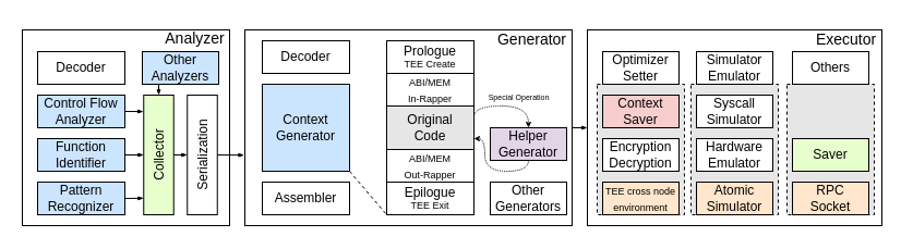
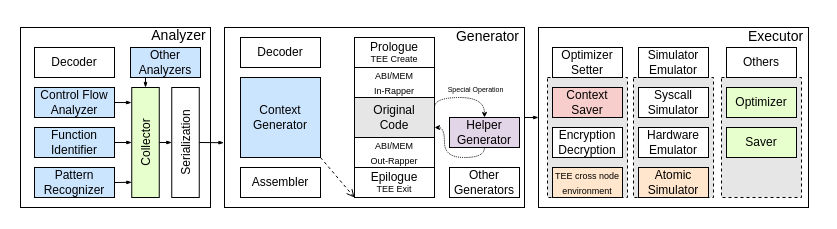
  <mxCell id="0" />
  <mxCell id="1" parent="0" />
  <mxCell id="2" value="" style="rounded=0;whiteSpace=wrap;html=1;" parent="1" vertex="1"><mxGeometry x="538" y="27" width="270" height="180" as="geometry" /></mxCell>
  <mxCell id="3" value="" style="rounded=0;whiteSpace=wrap;html=1;labelBackgroundColor=none;labelBorderColor=none;fontSize=14;fillColor=#E6E6E6;dashed=1;strokeWidth=1;" parent="1" vertex="1"><mxGeometry x="547" y="77" width="80" height="120" as="geometry" /></mxCell>
  <mxCell id="4" value="" style="rounded=0;whiteSpace=wrap;html=1;labelBackgroundColor=none;labelBorderColor=none;fontSize=14;fillColor=#E6E6E6;dashed=1;strokeWidth=1;" parent="1" vertex="1"><mxGeometry x="633" y="77" width="80" height="120" as="geometry" /></mxCell>
  <mxCell id="5" value="" style="rounded=0;whiteSpace=wrap;html=1;labelBackgroundColor=none;labelBorderColor=none;fontSize=14;fillColor=#E6E6E6;dashed=1;strokeWidth=1;" parent="1" vertex="1"><mxGeometry x="721" y="77" width="80" height="120" as="geometry" /></mxCell>
  <mxCell id="6" value="" style="rounded=0;whiteSpace=wrap;html=1;" parent="1" vertex="1"><mxGeometry x="20" y="27" width="190" height="180" as="geometry" /></mxCell>
  <mxCell id="7" value="Decoder" style="rounded=0;whiteSpace=wrap;html=1;" parent="1" vertex="1"><mxGeometry x="34" y="47" width="80" height="30" as="geometry" /></mxCell>
  <mxCell id="8" value="Control Flow Analyzer" style="rounded=0;whiteSpace=wrap;html=1;fillColor=#CCE5FF;" parent="1" vertex="1"><mxGeometry x="34" y="87" width="80" height="30" as="geometry" /></mxCell>
  <mxCell id="9" value="Pattern Recognizer" style="rounded=0;whiteSpace=wrap;html=1;fillColor=#CCE5FF;" parent="1" vertex="1"><mxGeometry x="34" y="167" width="80" height="30" as="geometry" /></mxCell>
  <mxCell id="10" value="Function Identifier" style="rounded=0;whiteSpace=wrap;html=1;fillColor=#CCE5FF;" parent="1" vertex="1"><mxGeometry x="34" y="127" width="80" height="30" as="geometry" /></mxCell>
  <mxCell id="11" value="&lt;font style=&quot;font-size: 14px;&quot;&gt;Analyzer&lt;/font&gt;" style="text;html=1;resizable=0;autosize=1;align=center;verticalAlign=middle;points=[];fillColor=none;strokeColor=none;rounded=0;" parent="1" vertex="1"><mxGeometry x="138" y="20" width="80" height="30" as="geometry" /></mxCell>
  <mxCell id="12" value="" style="rounded=0;whiteSpace=wrap;html=1;" parent="1" vertex="1"><mxGeometry x="224" y="27" width="300" height="180" as="geometry" /></mxCell>
  <mxCell id="13" value="Decoder" style="rounded=0;whiteSpace=wrap;html=1;" parent="1" vertex="1"><mxGeometry x="240" y="37" width="80" height="30" as="geometry" /></mxCell>
  <mxCell id="14" value="Context&lt;br&gt;Generator" style="rounded=0;whiteSpace=wrap;html=1;fillColor=#CCE5FF;" parent="1" vertex="1"><mxGeometry x="240" y="77" width="80" height="80" as="geometry" /></mxCell>
  <mxCell id="15" value="Assembler" style="rounded=0;whiteSpace=wrap;html=1;" parent="1" vertex="1"><mxGeometry x="240" y="167" width="80" height="30" as="geometry" /></mxCell>
  <mxCell id="16" value="&lt;font style=&quot;font-size: 14px;&quot;&gt;Generator&lt;/font&gt;" style="text;html=1;resizable=0;autosize=1;align=center;verticalAlign=middle;points=[];fillColor=none;strokeColor=none;rounded=0;" parent="1" vertex="1"><mxGeometry x="442" y="21" width="90" height="30" as="geometry" /></mxCell>
  <mxCell id="17" value="&lt;p style=&quot;line-height: 0.9;&quot;&gt;Prologue&lt;br&gt;&lt;font style=&quot;font-size: 9px;&quot;&gt;TEE Create&lt;/font&gt;&lt;/p&gt;" style="rounded=0;whiteSpace=wrap;html=1;" parent="1" vertex="1"><mxGeometry x="354" y="37" width="80" height="30" as="geometry" /></mxCell>
  <mxCell id="18" value="&lt;p style=&quot;line-height: 0.9;&quot;&gt;Epilogue&lt;br&gt;&lt;font style=&quot;font-size: 9px;&quot;&gt;TEE Exit&lt;/font&gt;&lt;/p&gt;" style="rounded=0;whiteSpace=wrap;html=1;" parent="1" vertex="1"><mxGeometry x="354" y="167" width="80" height="30" as="geometry" /></mxCell>
  <mxCell id="19" value="Original&lt;br&gt;Code" style="rounded=0;whiteSpace=wrap;html=1;fillColor=#E6E6E6;" parent="1" vertex="1"><mxGeometry x="354" y="97" width="80" height="40" as="geometry" /></mxCell>
  <mxCell id="20" value="&lt;font style=&quot;font-size: 9px; line-height: 1;&quot;&gt;ABI/MEM&lt;br&gt;In-Rapper&lt;/font&gt;" style="rounded=0;whiteSpace=wrap;html=1;" parent="1" vertex="1"><mxGeometry x="354" y="67" width="80" height="30" as="geometry" /></mxCell>
  <mxCell id="21" value="&lt;font style=&quot;font-size: 9px;&quot;&gt;ABI/MEM&lt;br&gt;Out-Rapper&lt;/font&gt;" style="rounded=0;whiteSpace=wrap;html=1;" parent="1" vertex="1"><mxGeometry x="354" y="137" width="80" height="30" as="geometry" /></mxCell>
- <mxCell id="22" value="" style="endArrow=none;dashed=1;html=1;rounded=0;exitX=1;exitY=1;exitDx=0;exitDy=0;entryX=0;entryY=1;entryDx=0;entryDy=0;" parent="1" source="14" target="18" edge="1"><mxGeometry width="50" height="50" relative="1" as="geometry"><mxPoint x="564" y="67" as="sourcePoint" /><mxPoint x="614" y="17" as="targetPoint" /></mxGeometry></mxCell>
+ <mxCell id="22" value="" style="endArrow=open;dashed=1;html=1;rounded=0;exitX=1;exitY=1;exitDx=0;exitDy=0;entryX=0;entryY=1;entryDx=0;entryDy=0;" parent="1" source="14" target="18" edge="1"><mxGeometry width="50" height="50" relative="1" as="geometry"><mxPoint x="564" y="67" as="sourcePoint" /><mxPoint x="614" y="17" as="targetPoint" /></mxGeometry></mxCell>
  <mxCell id="23" value="Helper&lt;br&gt;Generator" style="rounded=0;whiteSpace=wrap;html=1;fillColor=#e1d5e7;" parent="1" vertex="1"><mxGeometry x="449" y="117" width="70" height="30" as="geometry" /></mxCell>
  <mxCell id="24" value="Other&lt;br&gt;Generators" style="rounded=0;whiteSpace=wrap;html=1;" parent="1" vertex="1"><mxGeometry x="449" y="167" width="70" height="30" as="geometry" /></mxCell>
  <mxCell id="25" value="&lt;font style=&quot;font-size: 14px;&quot;&gt;Executor&lt;/font&gt;" style="text;html=1;resizable=0;autosize=1;align=center;verticalAlign=middle;points=[];fillColor=none;strokeColor=none;rounded=0;" parent="1" vertex="1"><mxGeometry x="735" y="21" width="80" height="30" as="geometry" /></mxCell>
  <mxCell id="26" value="Syscall&lt;br&gt;Simulator" style="rounded=0;whiteSpace=wrap;html=1;" parent="1" vertex="1"><mxGeometry x="638" y="87" width="70" height="30" as="geometry" /></mxCell>
  <mxCell id="27" value="Context&lt;br&gt;Saver" style="rounded=0;whiteSpace=wrap;html=1;fillColor=#f8cecc;" parent="1" vertex="1"><mxGeometry x="552" y="87" width="70" height="30" as="geometry" /></mxCell>
  <mxCell id="28" value="Encryption&lt;br&gt;Decryption" style="rounded=0;whiteSpace=wrap;html=1;" parent="1" vertex="1"><mxGeometry x="552" y="127" width="70" height="30" as="geometry" /></mxCell>
  <mxCell id="29" value="Saver" style="rounded=0;whiteSpace=wrap;html=1;fillColor=#E6FFCC;" parent="1" vertex="1"><mxGeometry x="726" y="127" width="70" height="30" as="geometry" /></mxCell>
+ <mxCell id="30" value="Optimizer" style="rounded=0;whiteSpace=wrap;html=1;fillColor=#E6FFCC;" parent="1" vertex="1"><mxGeometry x="726" y="87" width="70" height="30" as="geometry" /></mxCell>
  <mxCell id="31" value="&lt;font style=&quot;font-size: 9px;&quot;&gt;TEE cross node environment&lt;/font&gt;" style="rounded=0;whiteSpace=wrap;html=1;fillColor=#FFE6CC;" parent="1" vertex="1"><mxGeometry x="552" y="167" width="70" height="30" as="geometry" /></mxCell>
  <mxCell id="32" value="Hardware&lt;br&gt;Emulator" style="rounded=0;whiteSpace=wrap;html=1;" parent="1" vertex="1"><mxGeometry x="638" y="127" width="70" height="30" as="geometry" /></mxCell>
  <mxCell id="33" value="Atomic&lt;br&gt;Simulator" style="rounded=0;whiteSpace=wrap;html=1;fillColor=#FFE6CC;" parent="1" vertex="1"><mxGeometry x="638" y="167" width="70" height="30" as="geometry" /></mxCell>
  <mxCell id="34" value="&lt;p style=&quot;line-height: 1;&quot;&gt;Collector&lt;/p&gt;" style="rounded=0;whiteSpace=wrap;html=1;direction=north;rotation=-90;fillColor=#E6FFCC;" parent="1" vertex="1"><mxGeometry x="90" y="128.25" width="110" height="27.5" as="geometry" /></mxCell>
  <mxCell id="35" value="" style="endArrow=blockThin;html=1;rounded=0;exitX=1;exitY=0.5;exitDx=0;exitDy=0;entryX=1.009;entryY=0.863;entryDx=0;entryDy=0;entryPerimeter=0;endFill=1;startSize=6;endSize=3;" parent="1" source="8" target="34" edge="1"><mxGeometry width="50" height="50" relative="1" as="geometry"><mxPoint x="270" y="167" as="sourcePoint" /><mxPoint x="150" y="102" as="targetPoint" /></mxGeometry></mxCell>
  <mxCell id="36" value="" style="endArrow=blockThin;html=1;rounded=0;exitX=1;exitY=0.5;exitDx=0;exitDy=0;entryX=1;entryY=0.5;entryDx=0;entryDy=0;endFill=1;startSize=6;endSize=3;" parent="1" source="10" target="34" edge="1"><mxGeometry width="50" height="50" relative="1" as="geometry"><mxPoint x="138" y="112" as="sourcePoint" /><mxPoint x="155.002" y="112.07" as="targetPoint" /></mxGeometry></mxCell>
  <mxCell id="37" value="" style="endArrow=blockThin;html=1;rounded=0;exitX=1;exitY=0.5;exitDx=0;exitDy=0;entryX=1.0;entryY=0.138;entryDx=0;entryDy=0;entryPerimeter=0;endFill=1;startSize=6;endSize=3;" parent="1" source="9" target="34" edge="1"><mxGeometry width="50" height="50" relative="1" as="geometry"><mxPoint x="138" y="152" as="sourcePoint" /><mxPoint x="155.25" y="152" as="targetPoint" /></mxGeometry></mxCell>
  <mxCell id="38" value="&lt;p style=&quot;line-height: 1;&quot;&gt;Serialization&lt;/p&gt;" style="rounded=0;whiteSpace=wrap;html=1;direction=north;rotation=-90;" parent="1" vertex="1"><mxGeometry x="130" y="128.25" width="110" height="27.5" as="geometry" /></mxCell>
  <mxCell id="39" value="" style="endArrow=blockThin;html=1;rounded=0;startSize=6;endSize=3;exitX=0;exitY=0.5;exitDx=0;exitDy=0;entryX=1;entryY=0.5;entryDx=0;entryDy=0;endFill=1;" parent="1" source="34" target="38" edge="1"><mxGeometry width="50" height="50" relative="1" as="geometry"><mxPoint x="390" y="187" as="sourcePoint" /><mxPoint x="440" y="137" as="targetPoint" /></mxGeometry></mxCell>
  <mxCell id="40" value="" style="endArrow=blockThin;html=1;rounded=0;startSize=6;endSize=3;exitX=0;exitY=0.5;exitDx=0;exitDy=0;entryX=-0.002;entryY=0.64;entryDx=0;entryDy=0;entryPerimeter=0;endFill=1;" parent="1" source="38" target="12" edge="1"><mxGeometry width="50" height="50" relative="1" as="geometry"><mxPoint x="314" y="197" as="sourcePoint" /><mxPoint x="364" y="147" as="targetPoint" /></mxGeometry></mxCell>
  <mxCell id="41" value="" style="endArrow=classic;html=1;rounded=0;startSize=6;endSize=3;entryX=0.5;entryY=0;entryDx=0;entryDy=0;exitX=1;exitY=0.25;exitDx=0;exitDy=0;edgeStyle=orthogonalEdgeStyle;curved=1;dashed=1;dashPattern=1 1;" parent="1" source="19" target="23" edge="1"><mxGeometry width="50" height="50" relative="1" as="geometry"><mxPoint x="354" y="167" as="sourcePoint" /><mxPoint x="404" y="117" as="targetPoint" /><Array as="points"><mxPoint x="434" y="97" /><mxPoint x="484" y="97" /></Array></mxGeometry></mxCell>
  <mxCell id="42" value="&lt;font style=&quot;line-height: 0.9; font-size: 7px;&quot;&gt;Special Operation&lt;/font&gt;" style="edgeLabel;html=1;align=center;verticalAlign=middle;resizable=0;points=[];labelBackgroundColor=none;labelBorderColor=none;" parent="41" vertex="1" connectable="0"><mxGeometry x="-0.208" y="-1" relative="1" as="geometry"><mxPoint x="18" y="-11" as="offset" /></mxGeometry></mxCell>
  <mxCell id="43" value="" style="endArrow=classic;html=1;rounded=0;startSize=6;endSize=3;entryX=1;entryY=0.75;entryDx=0;entryDy=0;exitX=0.5;exitY=1;exitDx=0;exitDy=0;edgeStyle=orthogonalEdgeStyle;curved=1;dashed=1;dashPattern=1 1;" parent="1" source="23" target="19" edge="1"><mxGeometry width="50" height="50" relative="1" as="geometry"><mxPoint x="444" y="117" as="sourcePoint" /><mxPoint x="494" y="137" as="targetPoint" /><Array as="points"><mxPoint x="484" y="157" /><mxPoint x="444" y="157" /><mxPoint x="444" y="127" /></Array></mxGeometry></mxCell>
  <mxCell id="44" value="Other Analyzers" style="rounded=0;whiteSpace=wrap;html=1;fillColor=#CCE5FF;" parent="1" vertex="1"><mxGeometry x="130" y="47" width="70" height="30" as="geometry" /></mxCell>
  <mxCell id="45" value="" style="endArrow=blockThin;html=1;rounded=0;entryX=0.5;entryY=1;entryDx=0;entryDy=0;endFill=1;startSize=6;endSize=3;" parent="1" target="34" edge="1"><mxGeometry width="50" height="50" relative="1" as="geometry"><mxPoint x="145" y="77" as="sourcePoint" /><mxPoint x="141.002" y="112.07" as="targetPoint" /></mxGeometry></mxCell>
  <mxCell id="46" value="Optimizer&lt;br&gt;Setter" style="rounded=0;whiteSpace=wrap;html=1;" parent="1" vertex="1"><mxGeometry x="552" y="47" width="70" height="30" as="geometry" /></mxCell>
- <mxCell id="47" value="RPC&lt;br&gt;Socket" style="rounded=0;whiteSpace=wrap;html=1;fillColor=#FFE6CC;" parent="1" vertex="1"><mxGeometry x="726" y="167" width="70" height="30" as="geometry" /></mxCell>
  <mxCell id="48" value="Simulator&lt;br&gt;Emulator" style="rounded=0;whiteSpace=wrap;html=1;" parent="1" vertex="1"><mxGeometry x="638" y="47" width="70" height="30" as="geometry" /></mxCell>
  <mxCell id="49" value="Others" style="rounded=0;whiteSpace=wrap;html=1;" parent="1" vertex="1"><mxGeometry x="726" y="47" width="70" height="30" as="geometry" /></mxCell>
  <mxCell id="50" value="" style="endArrow=blockThin;html=1;rounded=0;startSize=6;endSize=3;endFill=1;entryX=0;entryY=0.5;entryDx=0;entryDy=0;" parent="1" source="12" target="2" edge="1"><mxGeometry width="50" height="50" relative="1" as="geometry"><mxPoint x="524" y="116.52" as="sourcePoint" /><mxPoint x="534" y="117" as="targetPoint" /></mxGeometry></mxCell>
